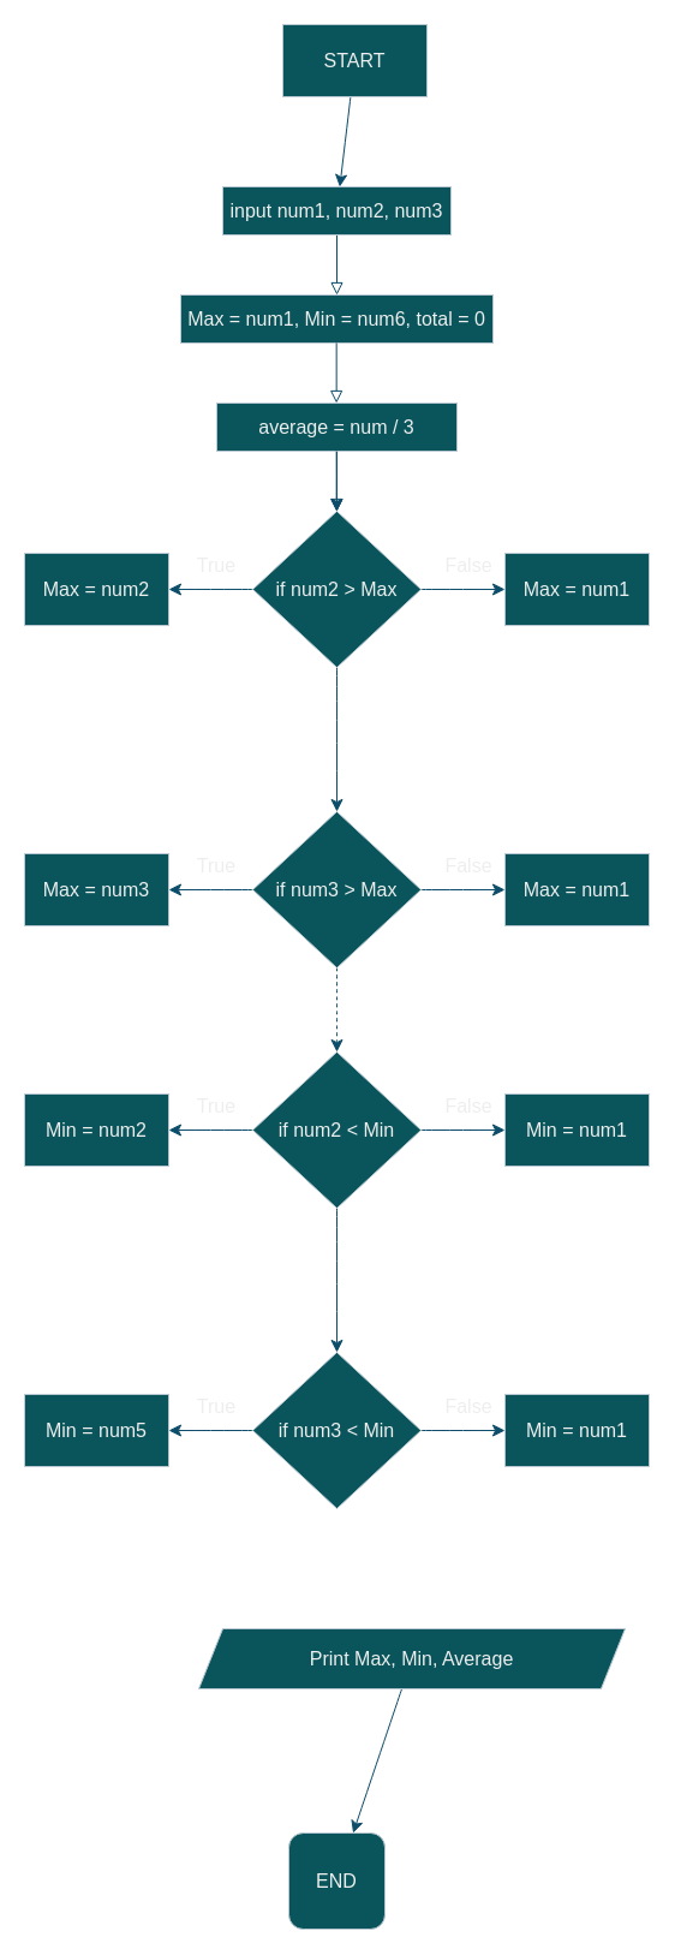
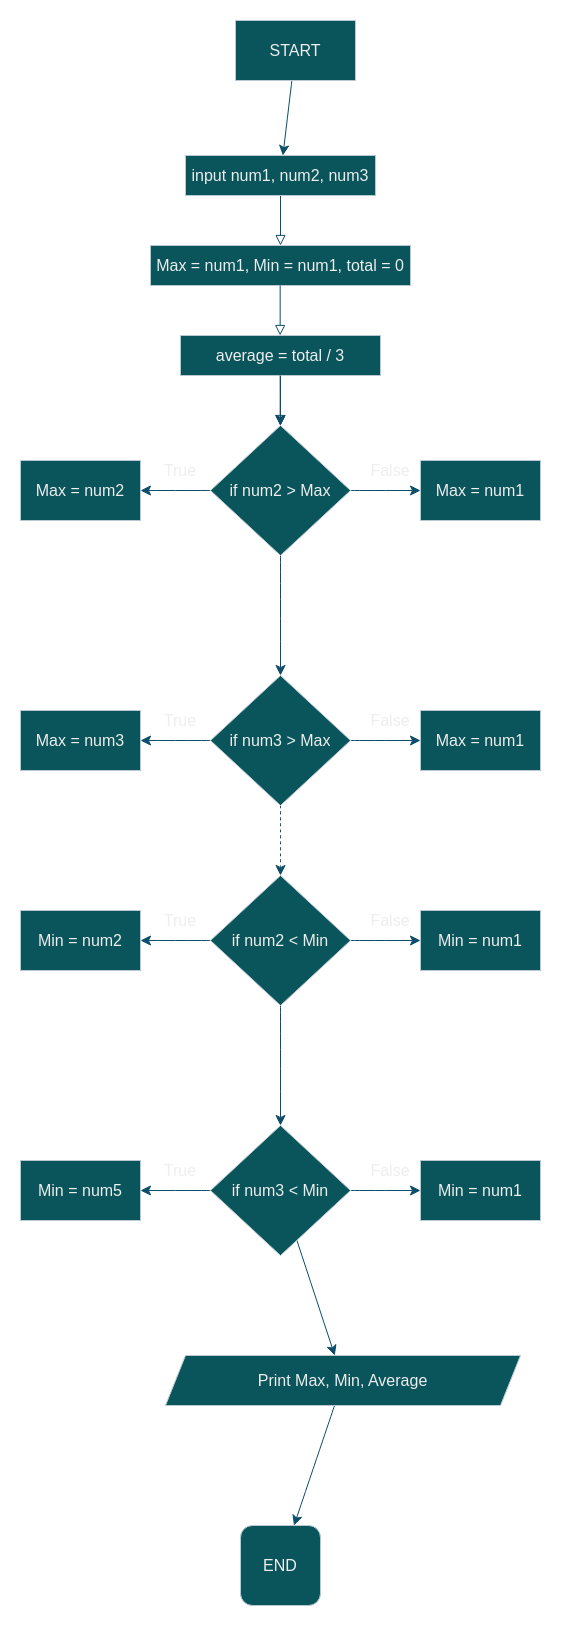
  <mxCell id="0" />
  <mxCell id="1" parent="0" />
  <mxCell id="2" value="" style="rounded=0;html=1;jettySize=auto;orthogonalLoop=1;fontSize=11;endArrow=block;endFill=0;endSize=8;strokeWidth=1;shadow=0;labelBackgroundColor=none;edgeStyle=orthogonalEdgeStyle;strokeColor=#0B4D6A;fontColor=default;" parent="1" edge="1"><mxGeometry relative="1" as="geometry"><mxPoint x="280" y="195" as="sourcePoint" /><mxPoint x="280" y="245" as="targetPoint" /></mxGeometry></mxCell>
  <mxCell id="3" value="input num1, num2, num3" style="rounded=0;whiteSpace=wrap;html=1;fontSize=16;labelBackgroundColor=none;fillColor=#09555B;strokeColor=#BAC8D3;fontColor=#EEEEEE;" vertex="1" parent="1"><mxGeometry x="185" y="155" width="190" height="40" as="geometry" /></mxCell>
- <mxCell id="4" value="Max = num1, Min = num6, total = 0" style="rounded=0;whiteSpace=wrap;html=1;fontSize=16;labelBackgroundColor=none;fillColor=#09555B;strokeColor=#BAC8D3;fontColor=#EEEEEE;" vertex="1" parent="1"><mxGeometry x="150" y="245" width="260" height="40" as="geometry" /></mxCell>
+ <mxCell id="4" value="Max = num1, Min = num1, total = 0" style="rounded=0;whiteSpace=wrap;html=1;fontSize=16;labelBackgroundColor=none;fillColor=#09555B;strokeColor=#BAC8D3;fontColor=#EEEEEE;" vertex="1" parent="1"><mxGeometry x="150" y="245" width="260" height="40" as="geometry" /></mxCell>
  <mxCell id="5" value="" style="edgeStyle=none;curved=1;rounded=0;orthogonalLoop=1;jettySize=auto;html=1;fontSize=12;startSize=8;endSize=8;labelBackgroundColor=none;strokeColor=#0B4D6A;fontColor=default;" edge="1" parent="1" source="7" target="12"><mxGeometry relative="1" as="geometry" /></mxCell>
  <mxCell id="6" value="" style="edgeStyle=none;curved=1;rounded=0;orthogonalLoop=1;jettySize=auto;html=1;fontSize=12;startSize=8;endSize=8;labelBackgroundColor=none;strokeColor=#0B4D6A;fontColor=default;" edge="1" parent="1" source="7" target="12"><mxGeometry relative="1" as="geometry" /></mxCell>
- <mxCell id="7" value="average = num / 3" style="rounded=0;whiteSpace=wrap;html=1;fontSize=16;labelBackgroundColor=none;fillColor=#09555B;strokeColor=#BAC8D3;fontColor=#EEEEEE;" vertex="1" parent="1"><mxGeometry x="180" y="335" width="200" height="40" as="geometry" /></mxCell>
+ <mxCell id="7" value="average = total / 3" style="rounded=0;whiteSpace=wrap;html=1;fontSize=16;labelBackgroundColor=none;fillColor=#09555B;strokeColor=#BAC8D3;fontColor=#EEEEEE;" vertex="1" parent="1"><mxGeometry x="180" y="335" width="200" height="40" as="geometry" /></mxCell>
  <mxCell id="8" value="" style="rounded=0;html=1;jettySize=auto;orthogonalLoop=1;fontSize=11;endArrow=block;endFill=0;endSize=8;strokeWidth=1;shadow=0;labelBackgroundColor=none;edgeStyle=orthogonalEdgeStyle;strokeColor=#0B4D6A;fontColor=default;" edge="1" parent="1"><mxGeometry relative="1" as="geometry"><mxPoint x="279.66" y="285" as="sourcePoint" /><mxPoint x="279.66" y="335" as="targetPoint" /></mxGeometry></mxCell>
  <mxCell id="9" style="edgeStyle=none;curved=1;rounded=0;orthogonalLoop=1;jettySize=auto;html=1;fontSize=12;startSize=8;endSize=8;labelBackgroundColor=none;strokeColor=#0B4D6A;fontColor=default;" edge="1" parent="1" source="12"><mxGeometry relative="1" as="geometry"><mxPoint x="140" y="490" as="targetPoint" /></mxGeometry></mxCell>
  <mxCell id="10" style="edgeStyle=none;curved=1;rounded=0;orthogonalLoop=1;jettySize=auto;html=1;fontSize=12;startSize=8;endSize=8;labelBackgroundColor=none;strokeColor=#0B4D6A;fontColor=default;" edge="1" parent="1" source="12"><mxGeometry relative="1" as="geometry"><mxPoint x="420" y="490" as="targetPoint" /></mxGeometry></mxCell>
  <mxCell id="11" value="" style="edgeStyle=none;curved=1;rounded=0;orthogonalLoop=1;jettySize=auto;html=1;fontSize=12;startSize=8;endSize=8;labelBackgroundColor=none;strokeColor=#0B4D6A;fontColor=default;" edge="1" parent="1" source="12"><mxGeometry relative="1" as="geometry"><mxPoint x="280" y="675" as="targetPoint" /></mxGeometry></mxCell>
  <mxCell id="12" value="if num2 &amp;gt; Max" style="rhombus;whiteSpace=wrap;html=1;fontSize=16;labelBackgroundColor=none;fillColor=#09555B;strokeColor=#BAC8D3;fontColor=#EEEEEE;" vertex="1" parent="1"><mxGeometry x="210" y="425" width="140" height="130" as="geometry" /></mxCell>
  <mxCell id="13" value="" style="rounded=0;html=1;jettySize=auto;orthogonalLoop=1;fontSize=11;endArrow=block;endFill=0;endSize=8;strokeWidth=1;shadow=0;labelBackgroundColor=none;edgeStyle=orthogonalEdgeStyle;strokeColor=#0B4D6A;fontColor=default;" edge="1" parent="1"><mxGeometry relative="1" as="geometry"><mxPoint x="279.66" y="375" as="sourcePoint" /><mxPoint x="279.66" y="425" as="targetPoint" /><Array as="points"><mxPoint x="280" y="395" /><mxPoint x="280" y="395" /></Array></mxGeometry></mxCell>
  <mxCell id="14" value="True" style="text;strokeColor=none;fillColor=none;html=1;align=center;verticalAlign=middle;whiteSpace=wrap;rounded=0;fontSize=16;labelBackgroundColor=none;fontColor=#EEEEEE;" vertex="1" parent="1"><mxGeometry x="150" y="455" width="60" height="30" as="geometry" /></mxCell>
  <mxCell id="15" value="False" style="text;strokeColor=none;fillColor=none;html=1;align=center;verticalAlign=middle;whiteSpace=wrap;rounded=0;fontSize=16;labelBackgroundColor=none;fontColor=#EEEEEE;" vertex="1" parent="1"><mxGeometry x="360" y="455" width="60" height="30" as="geometry" /></mxCell>
  <mxCell id="16" value="Max = num2" style="rounded=0;whiteSpace=wrap;html=1;fontSize=16;labelBackgroundColor=none;fillColor=#09555B;strokeColor=#BAC8D3;fontColor=#EEEEEE;" vertex="1" parent="1"><mxGeometry x="20" y="460" width="120" height="60" as="geometry" /></mxCell>
  <mxCell id="17" value="Max = num1" style="rounded=0;whiteSpace=wrap;html=1;fontSize=16;labelBackgroundColor=none;fillColor=#09555B;strokeColor=#BAC8D3;fontColor=#EEEEEE;" vertex="1" parent="1"><mxGeometry x="420" y="460" width="120" height="60" as="geometry" /></mxCell>
  <mxCell id="18" style="edgeStyle=none;curved=1;rounded=0;orthogonalLoop=1;jettySize=auto;html=1;fontSize=12;startSize=8;endSize=8;labelBackgroundColor=none;strokeColor=#0B4D6A;fontColor=default;" edge="1" parent="1"><mxGeometry relative="1" as="geometry"><mxPoint x="140" y="740" as="targetPoint" /><mxPoint x="210" y="740" as="sourcePoint" /></mxGeometry></mxCell>
  <mxCell id="19" style="edgeStyle=none;curved=1;rounded=0;orthogonalLoop=1;jettySize=auto;html=1;fontSize=12;startSize=8;endSize=8;labelBackgroundColor=none;strokeColor=#0B4D6A;fontColor=default;" edge="1" parent="1"><mxGeometry relative="1" as="geometry"><mxPoint x="420" y="740" as="targetPoint" /><mxPoint x="350" y="740" as="sourcePoint" /></mxGeometry></mxCell>
  <mxCell id="20" value="True" style="text;strokeColor=none;fillColor=none;html=1;align=center;verticalAlign=middle;whiteSpace=wrap;rounded=0;fontSize=16;labelBackgroundColor=none;fontColor=#EEEEEE;" vertex="1" parent="1"><mxGeometry x="150" y="705" width="60" height="30" as="geometry" /></mxCell>
  <mxCell id="21" value="False" style="text;strokeColor=none;fillColor=none;html=1;align=center;verticalAlign=middle;whiteSpace=wrap;rounded=0;fontSize=16;labelBackgroundColor=none;fontColor=#EEEEEE;" vertex="1" parent="1"><mxGeometry x="360" y="705" width="60" height="30" as="geometry" /></mxCell>
  <mxCell id="22" value="Max = num3" style="rounded=0;whiteSpace=wrap;html=1;fontSize=16;labelBackgroundColor=none;fillColor=#09555B;strokeColor=#BAC8D3;fontColor=#EEEEEE;" vertex="1" parent="1"><mxGeometry x="20" y="710" width="120" height="60" as="geometry" /></mxCell>
  <mxCell id="23" value="Max = num1" style="rounded=0;whiteSpace=wrap;html=1;fontSize=16;labelBackgroundColor=none;fillColor=#09555B;strokeColor=#BAC8D3;fontColor=#EEEEEE;" vertex="1" parent="1"><mxGeometry x="420" y="710" width="120" height="60" as="geometry" /></mxCell>
  <mxCell id="24" value="" style="edgeStyle=none;curved=1;rounded=0;orthogonalLoop=1;jettySize=auto;html=1;fontSize=12;startSize=8;endSize=8;labelBackgroundColor=none;strokeColor=#0B4D6A;fontColor=default;dashed=1;" edge="1" parent="1" source="25" target="39"><mxGeometry relative="1" as="geometry" /></mxCell>
  <mxCell id="25" value="if num3 &amp;gt; Max" style="rhombus;whiteSpace=wrap;html=1;fontSize=16;labelBackgroundColor=none;fillColor=#09555B;strokeColor=#BAC8D3;fontColor=#EEEEEE;" vertex="1" parent="1"><mxGeometry x="210" y="675" width="140" height="130" as="geometry" /></mxCell>
  <mxCell id="26" style="edgeStyle=none;curved=1;rounded=0;orthogonalLoop=1;jettySize=auto;html=1;fontSize=12;startSize=8;endSize=8;labelBackgroundColor=none;strokeColor=#0B4D6A;fontColor=default;" edge="1" parent="1"><mxGeometry relative="1" as="geometry"><mxPoint x="140" y="940" as="targetPoint" /><mxPoint x="210" y="940" as="sourcePoint" /></mxGeometry></mxCell>
  <mxCell id="27" style="edgeStyle=none;curved=1;rounded=0;orthogonalLoop=1;jettySize=auto;html=1;fontSize=12;startSize=8;endSize=8;labelBackgroundColor=none;strokeColor=#0B4D6A;fontColor=default;" edge="1" parent="1"><mxGeometry relative="1" as="geometry"><mxPoint x="420" y="940" as="targetPoint" /><mxPoint x="350" y="940" as="sourcePoint" /></mxGeometry></mxCell>
  <mxCell id="28" value="" style="edgeStyle=none;curved=1;rounded=0;orthogonalLoop=1;jettySize=auto;html=1;fontSize=12;startSize=8;endSize=8;labelBackgroundColor=none;strokeColor=#0B4D6A;fontColor=default;" edge="1" parent="1"><mxGeometry relative="1" as="geometry"><mxPoint x="280" y="1005" as="sourcePoint" /><mxPoint x="280" y="1125" as="targetPoint" /></mxGeometry></mxCell>
  <mxCell id="29" value="True" style="text;strokeColor=none;fillColor=none;html=1;align=center;verticalAlign=middle;whiteSpace=wrap;rounded=0;fontSize=16;labelBackgroundColor=none;fontColor=#EEEEEE;" vertex="1" parent="1"><mxGeometry x="150" y="905" width="60" height="30" as="geometry" /></mxCell>
  <mxCell id="30" value="False" style="text;strokeColor=none;fillColor=none;html=1;align=center;verticalAlign=middle;whiteSpace=wrap;rounded=0;fontSize=16;labelBackgroundColor=none;fontColor=#EEEEEE;" vertex="1" parent="1"><mxGeometry x="360" y="905" width="60" height="30" as="geometry" /></mxCell>
  <mxCell id="31" value="Min = num2" style="rounded=0;whiteSpace=wrap;html=1;fontSize=16;labelBackgroundColor=none;fillColor=#09555B;strokeColor=#BAC8D3;fontColor=#EEEEEE;" vertex="1" parent="1"><mxGeometry x="20" y="910" width="120" height="60" as="geometry" /></mxCell>
  <mxCell id="32" value="Min = num1" style="rounded=0;whiteSpace=wrap;html=1;fontSize=16;labelBackgroundColor=none;fillColor=#09555B;strokeColor=#BAC8D3;fontColor=#EEEEEE;" vertex="1" parent="1"><mxGeometry x="420" y="910" width="120" height="60" as="geometry" /></mxCell>
  <mxCell id="33" style="edgeStyle=none;curved=1;rounded=0;orthogonalLoop=1;jettySize=auto;html=1;fontSize=12;startSize=8;endSize=8;labelBackgroundColor=none;strokeColor=#0B4D6A;fontColor=default;" edge="1" parent="1"><mxGeometry relative="1" as="geometry"><mxPoint x="140" y="1190" as="targetPoint" /><mxPoint x="210" y="1190" as="sourcePoint" /></mxGeometry></mxCell>
  <mxCell id="34" style="edgeStyle=none;curved=1;rounded=0;orthogonalLoop=1;jettySize=auto;html=1;fontSize=12;startSize=8;endSize=8;labelBackgroundColor=none;strokeColor=#0B4D6A;fontColor=default;" edge="1" parent="1"><mxGeometry relative="1" as="geometry"><mxPoint x="420" y="1190" as="targetPoint" /><mxPoint x="350" y="1190" as="sourcePoint" /></mxGeometry></mxCell>
  <mxCell id="35" value="True" style="text;strokeColor=none;fillColor=none;html=1;align=center;verticalAlign=middle;whiteSpace=wrap;rounded=0;fontSize=16;labelBackgroundColor=none;fontColor=#EEEEEE;" vertex="1" parent="1"><mxGeometry x="150" y="1155" width="60" height="30" as="geometry" /></mxCell>
  <mxCell id="36" value="False" style="text;strokeColor=none;fillColor=none;html=1;align=center;verticalAlign=middle;whiteSpace=wrap;rounded=0;fontSize=16;labelBackgroundColor=none;fontColor=#EEEEEE;" vertex="1" parent="1"><mxGeometry x="360" y="1155" width="60" height="30" as="geometry" /></mxCell>
  <mxCell id="37" value="Min = num5" style="rounded=0;whiteSpace=wrap;html=1;fontSize=16;labelBackgroundColor=none;fillColor=#09555B;strokeColor=#BAC8D3;fontColor=#EEEEEE;" vertex="1" parent="1"><mxGeometry x="20" y="1160" width="120" height="60" as="geometry" /></mxCell>
  <mxCell id="38" value="Min = num1" style="rounded=0;whiteSpace=wrap;html=1;fontSize=16;labelBackgroundColor=none;fillColor=#09555B;strokeColor=#BAC8D3;fontColor=#EEEEEE;" vertex="1" parent="1"><mxGeometry x="420" y="1160" width="120" height="60" as="geometry" /></mxCell>
  <mxCell id="39" value="if num2 &amp;lt; Min" style="rhombus;whiteSpace=wrap;html=1;fontSize=16;labelBackgroundColor=none;fillColor=#09555B;strokeColor=#BAC8D3;fontColor=#EEEEEE;" vertex="1" parent="1"><mxGeometry x="210" y="875" width="140" height="130" as="geometry" /></mxCell>
+ <mxCell id="40" value="" style="edgeStyle=none;curved=1;rounded=0;orthogonalLoop=1;jettySize=auto;html=1;fontSize=12;startSize=8;endSize=8;labelBackgroundColor=none;strokeColor=#0B4D6A;fontColor=default;" edge="1" parent="1" source="41" target="45"><mxGeometry relative="1" as="geometry" /></mxCell>
  <mxCell id="41" value="if num3 &amp;lt; Min" style="rhombus;whiteSpace=wrap;html=1;fontSize=16;labelBackgroundColor=none;fillColor=#09555B;strokeColor=#BAC8D3;fontColor=#EEEEEE;" vertex="1" parent="1"><mxGeometry x="210" y="1125" width="140" height="130" as="geometry" /></mxCell>
  <mxCell id="42" value="" style="edgeStyle=none;curved=1;rounded=0;orthogonalLoop=1;jettySize=auto;html=1;fontSize=12;startSize=8;endSize=8;labelBackgroundColor=none;strokeColor=#0B4D6A;fontColor=default;" edge="1" parent="1" source="43" target="3"><mxGeometry relative="1" as="geometry" /></mxCell>
  <mxCell id="43" value="START" style="whiteSpace=wrap;html=1;fontSize=16;rounded=0;labelBackgroundColor=none;fillColor=#09555B;strokeColor=#BAC8D3;fontColor=#EEEEEE;" vertex="1" parent="1"><mxGeometry x="235" y="20" width="120" height="60" as="geometry" /></mxCell>
  <mxCell id="44" value="" style="edgeStyle=none;curved=1;rounded=0;orthogonalLoop=1;jettySize=auto;html=1;fontSize=12;startSize=8;endSize=8;labelBackgroundColor=none;strokeColor=#0B4D6A;fontColor=default;" edge="1" parent="1" source="45" target="46"><mxGeometry relative="1" as="geometry" /></mxCell>
  <mxCell id="45" value="Print Max, Min, Average" style="shape=parallelogram;perimeter=parallelogramPerimeter;whiteSpace=wrap;html=1;fixedSize=1;fontSize=16;labelBackgroundColor=none;fillColor=#09555B;strokeColor=#BAC8D3;fontColor=#EEEEEE;" vertex="1" parent="1"><mxGeometry x="165" y="1355" width="355" height="50" as="geometry" /></mxCell>
  <mxCell id="46" value="END" style="whiteSpace=wrap;html=1;fontSize=16;labelBackgroundColor=none;fillColor=#09555B;strokeColor=#BAC8D3;fontColor=#EEEEEE;rounded=1;" vertex="1" parent="1"><mxGeometry x="240" y="1525" width="80" height="80" as="geometry" /></mxCell>
